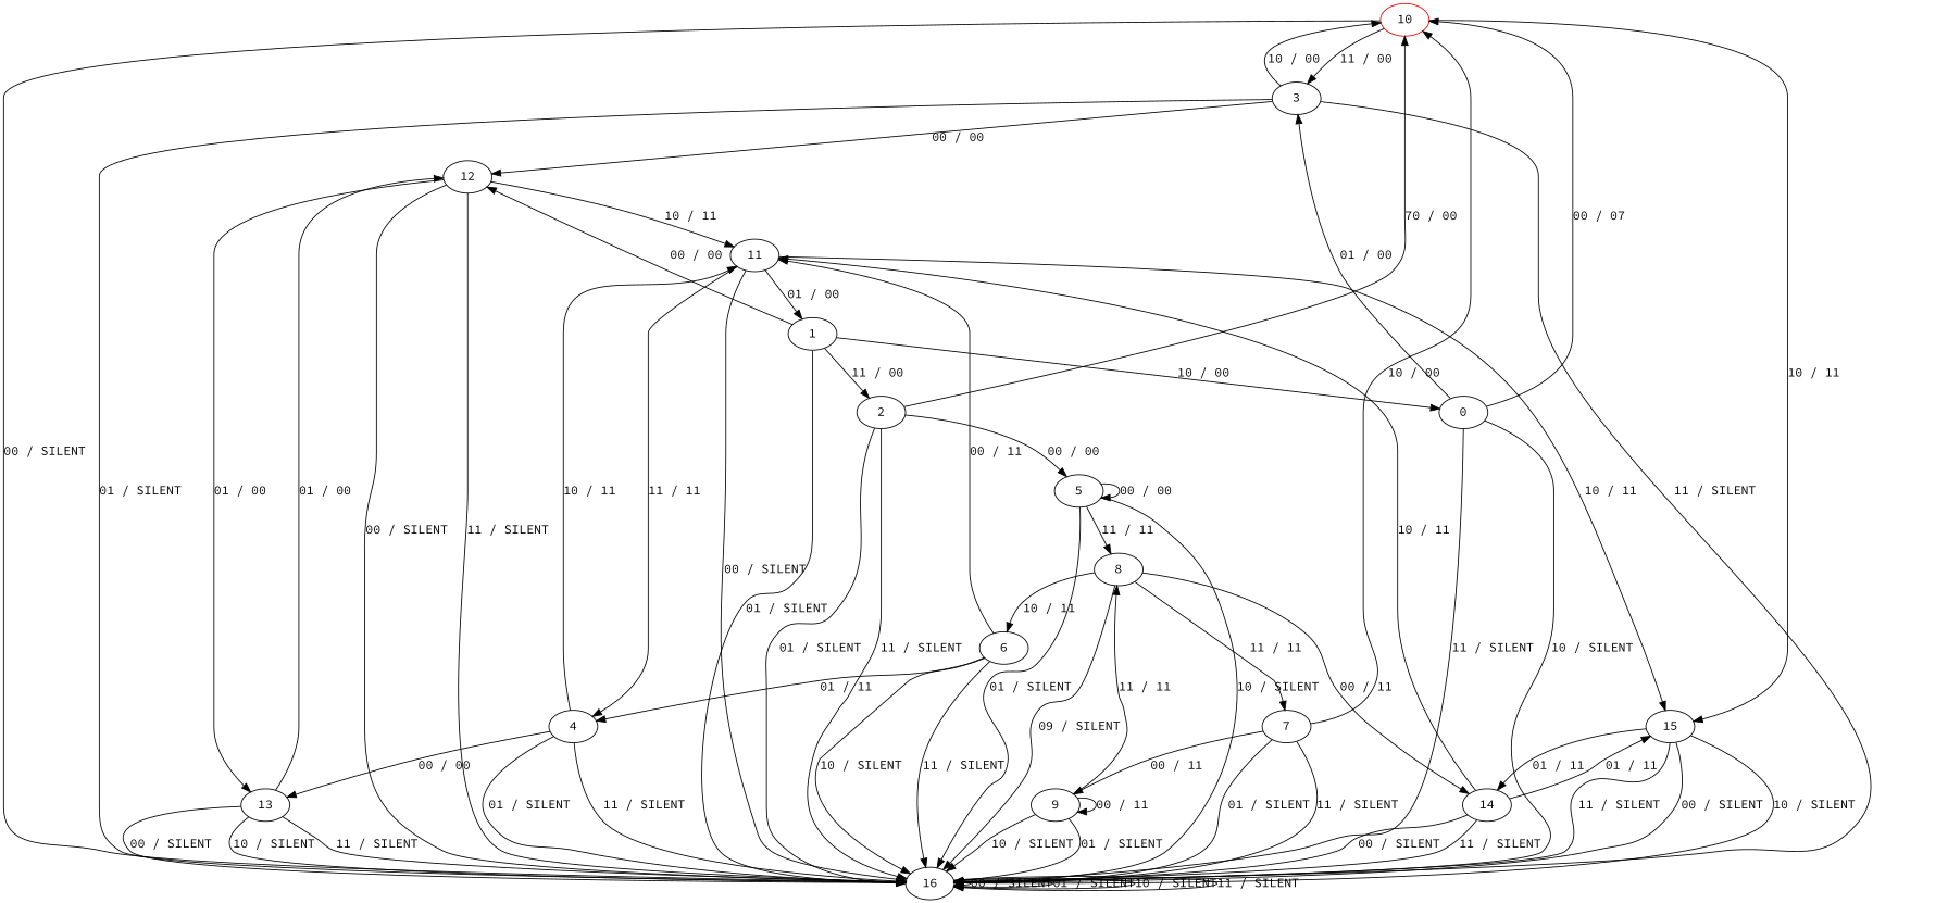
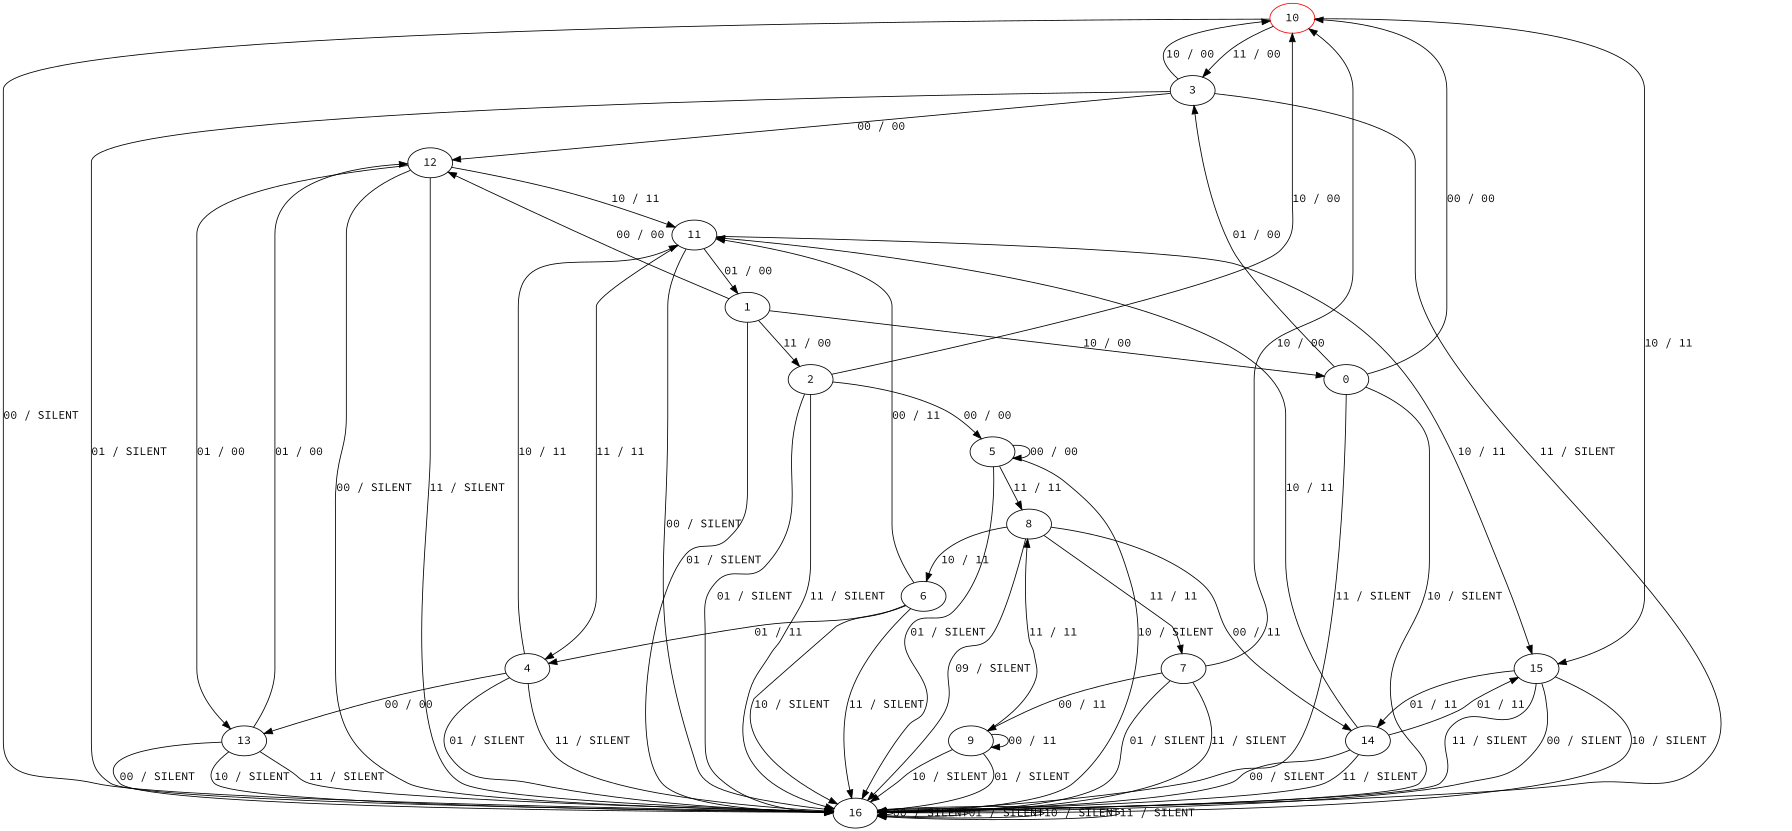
  digraph {
    fontname="Source Code Pro"
    node [fontname="Source Code Pro"]
    edge [fontname="Source Code Pro"]
    10 [color=red]
    3
    15
    16
    1
    0
    2
    12
    14
    5
    13
    11
    8
    4
    6
    7
    9
    10 -> 3 [label="11 / 00"]
    10 -> 15 [label="10 / 11"]
    10 -> 16 [label="00 / SILENT"]
    3 -> 10 [label="10 / 00"]
    3 -> 16 [label="01 / SILENT"]
    3 -> 16 [label="11 / SILENT"]
    3 -> 12 [label="00 / 00"]
    15 -> 16 [label="00 / SILENT"]
    15 -> 16 [label="10 / SILENT"]
    15 -> 16 [label="11 / SILENT"]
    15 -> 14 [label="01 / 11"]
    16 -> 16 [label="00 / SILENT"]
    16 -> 16 [label="01 / SILENT"]
    16 -> 16 [label="10 / SILENT"]
    16 -> 16 [label="11 / SILENT"]
    1 -> 16 [label="01 / SILENT"]
    1 -> 0 [label="10 / 00"]
    1 -> 2 [label="11 / 00"]
    1 -> 12 [label="00 / 00"]
-   0 -> 10 [label="00 / 07"]
+   0 -> 10 [label="00 / 00"]
    0 -> 3 [label="01 / 00"]
    0 -> 16 [label="10 / SILENT"]
    0 -> 16 [label="11 / SILENT"]
-   2 -> 10 [label="70 / 00"]
+   2 -> 10 [label="10 / 00"]
    2 -> 16 [label="01 / SILENT"]
    2 -> 16 [label="11 / SILENT"]
    2 -> 5 [label="00 / 00"]
    12 -> 16 [label="00 / SILENT"]
    12 -> 16 [label="11 / SILENT"]
    12 -> 13 [label="01 / 00"]
    12 -> 11 [label="10 / 11"]
    14 -> 15 [label="01 / 11"]
    14 -> 16 [label="00 / SILENT"]
    14 -> 16 [label="11 / SILENT"]
    14 -> 11 [label="10 / 11"]
    5 -> 16 [label="01 / SILENT"]
    5 -> 16 [label="10 / SILENT"]
    5 -> 5 [label="00 / 00"]
    5 -> 8 [label="11 / 11"]
    13 -> 16 [label="00 / SILENT"]
    13 -> 16 [label="10 / SILENT"]
    13 -> 16 [label="11 / SILENT"]
    13 -> 12 [label="01 / 00"]
    11 -> 15 [label="10 / 11"]
    11 -> 16 [label="00 / SILENT"]
    11 -> 1 [label="01 / 00"]
    11 -> 4 [label="11 / 11"]
    8 -> 16 [label="09 / SILENT"]
    8 -> 14 [label="00 / 11"]
    8 -> 6 [label="10 / 11"]
    8 -> 7 [label="11 / 11"]
    4 -> 16 [label="01 / SILENT"]
    4 -> 16 [label="11 / SILENT"]
    4 -> 13 [label="00 / 00"]
    4 -> 11 [label="10 / 11"]
    6 -> 16 [label="10 / SILENT"]
    6 -> 16 [label="11 / SILENT"]
    6 -> 11 [label="00 / 11"]
    6 -> 4 [label="01 / 11"]
    7 -> 10 [label="10 / 00"]
    7 -> 16 [label="01 / SILENT"]
    7 -> 16 [label="11 / SILENT"]
    7 -> 9 [label="00 / 11"]
    9 -> 16 [label="01 / SILENT"]
    9 -> 16 [label="10 / SILENT"]
    9 -> 8 [label="11 / 11"]
    9 -> 9 [label="00 / 11"]
  }
